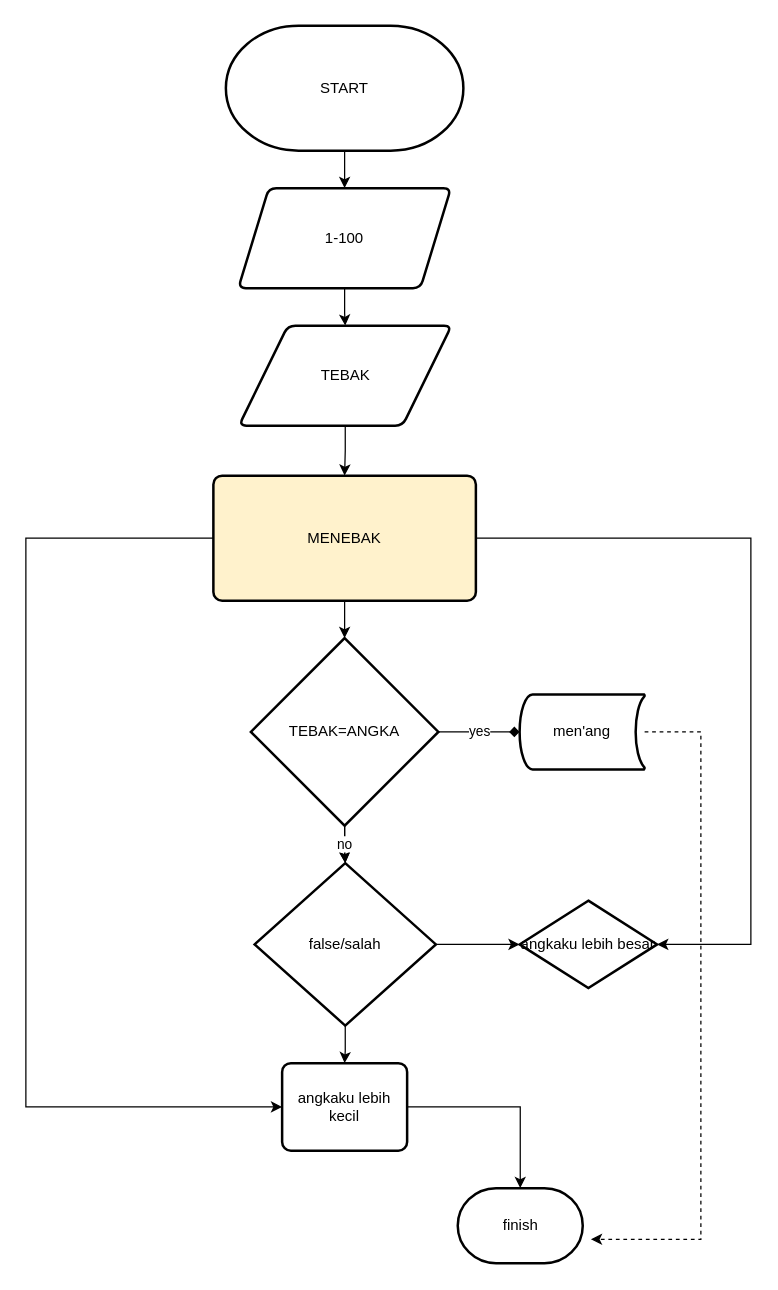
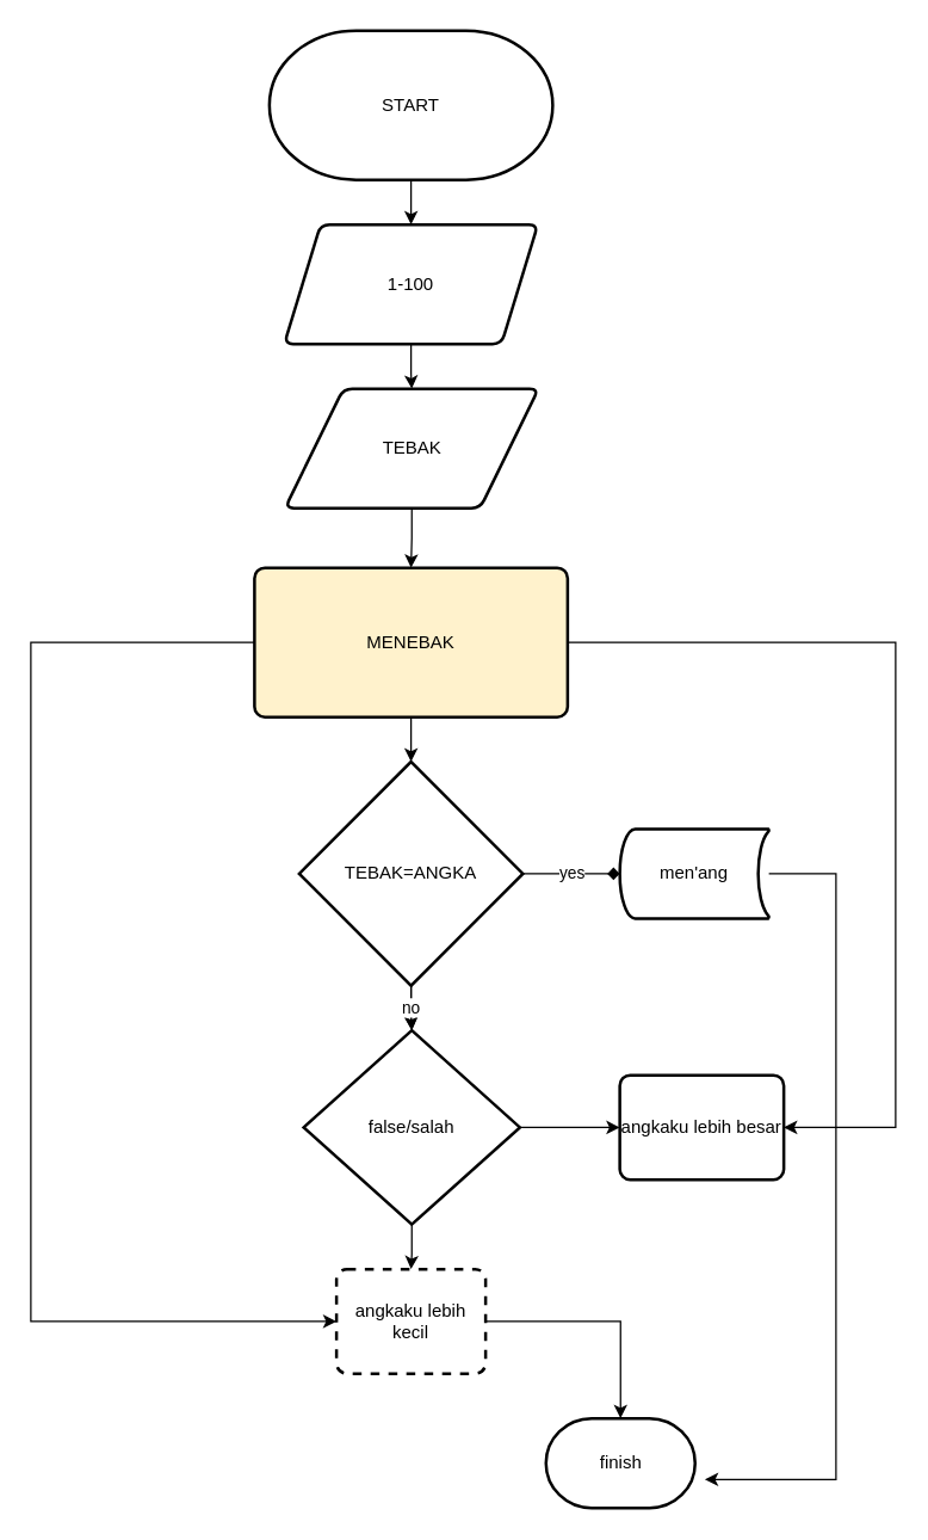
  <mxCell id="0" />
  <mxCell id="1" parent="0" />
  <mxCell id="2" value="" style="edgeStyle=orthogonalEdgeStyle;rounded=0;orthogonalLoop=1;jettySize=auto;html=1;" edge="1" parent="1" source="3" target="5"><mxGeometry relative="1" as="geometry" /></mxCell>
  <mxCell id="3" value="START" style="strokeWidth=2;html=1;shape=mxgraph.flowchart.terminator;whiteSpace=wrap;" vertex="1" parent="1"><mxGeometry x="180" width="190" height="100" as="geometry" y="20" /></mxCell>
  <mxCell id="4" value="" style="edgeStyle=orthogonalEdgeStyle;rounded=0;orthogonalLoop=1;jettySize=auto;html=1;" edge="1" parent="1" source="5" target="7"><mxGeometry relative="1" as="geometry" /></mxCell>
  <mxCell id="5" value="1-100" style="shape=parallelogram;html=1;strokeWidth=2;perimeter=parallelogramPerimeter;whiteSpace=wrap;rounded=1;arcSize=12;size=0.143;" vertex="1" parent="1"><mxGeometry x="190" y="150" width="170" height="80" as="geometry" /></mxCell>
  <mxCell id="6" value="" style="edgeStyle=orthogonalEdgeStyle;rounded=0;orthogonalLoop=1;jettySize=auto;html=1;" edge="1" parent="1" source="7" target="11"><mxGeometry relative="1" as="geometry" /></mxCell>
  <mxCell id="7" value="TEBAK" style="shape=parallelogram;html=1;strokeWidth=2;perimeter=parallelogramPerimeter;whiteSpace=wrap;rounded=1;arcSize=12;size=0.23;" vertex="1" parent="1"><mxGeometry x="190.5" y="260" width="170" height="80" as="geometry" /></mxCell>
  <mxCell id="8" value="" style="edgeStyle=orthogonalEdgeStyle;rounded=0;orthogonalLoop=1;jettySize=auto;html=1;" edge="1" parent="1" source="11" target="15"><mxGeometry relative="1" as="geometry" /></mxCell>
  <mxCell id="9" style="edgeStyle=orthogonalEdgeStyle;rounded=0;orthogonalLoop=1;jettySize=auto;html=1;exitX=1;exitY=0.5;exitDx=0;exitDy=0;entryX=1;entryY=0.5;entryDx=0;entryDy=0;" edge="1" parent="1" source="11" target="20"><mxGeometry relative="1" as="geometry"><mxPoint x="530" y="764" as="targetPoint" /><Array as="points"><mxPoint x="600" y="430" /><mxPoint x="600" y="755" /></Array></mxGeometry></mxCell>
  <mxCell id="10" style="edgeStyle=orthogonalEdgeStyle;rounded=0;orthogonalLoop=1;jettySize=auto;html=1;entryX=0;entryY=0.5;entryDx=0;entryDy=0;" edge="1" parent="1" source="11" target="22"><mxGeometry relative="1" as="geometry"><Array as="points"><mxPoint x="20" y="430" /><mxPoint x="20" y="885" /></Array></mxGeometry></mxCell>
  <mxCell id="11" value="MENEBAK" style="rounded=1;whiteSpace=wrap;html=1;absoluteArcSize=1;arcSize=14;strokeWidth=2;fillColor=#fff2cc;" vertex="1" parent="1"><mxGeometry x="170" y="380" width="210" height="100" as="geometry" /></mxCell>
  <mxCell id="12" value="yes" style="edgeStyle=orthogonalEdgeStyle;rounded=0;orthogonalLoop=1;jettySize=auto;html=1;endArrow=diamond;" edge="1" parent="1" source="15" target="16"><mxGeometry relative="1" as="geometry" /></mxCell>
  <mxCell id="13" value="" style="edgeStyle=orthogonalEdgeStyle;rounded=0;orthogonalLoop=1;jettySize=auto;html=1;" edge="1" parent="1" source="15" target="19"><mxGeometry relative="1" as="geometry" /></mxCell>
  <mxCell id="14" value="no" style="edgeStyle=orthogonalEdgeStyle;rounded=0;orthogonalLoop=1;jettySize=auto;html=1;" edge="1" parent="1" source="15" target="19"><mxGeometry relative="1" as="geometry" /></mxCell>
  <mxCell id="15" value="TEBAK=ANGKA" style="strokeWidth=2;html=1;shape=mxgraph.flowchart.decision;whiteSpace=wrap;" vertex="1" parent="1"><mxGeometry x="200" y="510" width="150" height="150" as="geometry" /></mxCell>
  <mxCell id="16" value="men'ang" style="strokeWidth=2;html=1;shape=mxgraph.flowchart.stored_data;whiteSpace=wrap;" vertex="1" parent="1"><mxGeometry x="415" y="555" width="100" height="60" as="geometry" /></mxCell>
  <mxCell id="17" value="" style="edgeStyle=orthogonalEdgeStyle;rounded=0;orthogonalLoop=1;jettySize=auto;html=1;" edge="1" parent="1" source="19" target="20"><mxGeometry relative="1" as="geometry" /></mxCell>
  <mxCell id="18" value="" style="edgeStyle=orthogonalEdgeStyle;rounded=0;orthogonalLoop=1;jettySize=auto;html=1;" edge="1" parent="1" source="19" target="22"><mxGeometry relative="1" as="geometry" /></mxCell>
  <mxCell id="19" value="false/salah" style="strokeWidth=2;html=1;shape=mxgraph.flowchart.decision;whiteSpace=wrap;" vertex="1" parent="1"><mxGeometry x="203" y="690" width="145" height="130" as="geometry" /></mxCell>
- <mxCell id="20" value="angkaku lebih besar " style="rhombus;whiteSpace=wrap;html=1;absoluteArcSize=1;arcSize=14;strokeWidth=2;" vertex="1" parent="1"><mxGeometry x="415" y="720" width="110" height="70" as="geometry" /></mxCell>
+ <mxCell id="20" value="angkaku lebih besar " style="rounded=1;whiteSpace=wrap;html=1;absoluteArcSize=1;arcSize=14;strokeWidth=2;" vertex="1" parent="1"><mxGeometry x="415" y="720" width="110" height="70" as="geometry" /></mxCell>
  <mxCell id="21" value="" style="edgeStyle=orthogonalEdgeStyle;rounded=0;orthogonalLoop=1;jettySize=auto;html=1;" edge="1" parent="1" source="22" target="23"><mxGeometry relative="1" as="geometry" /></mxCell>
- <mxCell id="22" value="angkaku lebih kecil" style="rounded=1;whiteSpace=wrap;html=1;absoluteArcSize=1;arcSize=14;strokeWidth=2;" vertex="1" parent="1"><mxGeometry x="225" y="850" width="100" height="70" as="geometry" /></mxCell>
+ <mxCell id="22" value="angkaku lebih kecil" style="rounded=1;whiteSpace=wrap;html=1;absoluteArcSize=1;arcSize=14;strokeWidth=2;dashed=1;" vertex="1" parent="1"><mxGeometry x="225" y="850" width="100" height="70" as="geometry" /></mxCell>
  <mxCell id="23" value="finish" style="strokeWidth=2;html=1;shape=mxgraph.flowchart.terminator;whiteSpace=wrap;" vertex="1" parent="1"><mxGeometry x="365.5" y="950" width="100" height="60" as="geometry" /></mxCell>
- <mxCell id="24" style="edgeStyle=orthogonalEdgeStyle;rounded=0;orthogonalLoop=1;jettySize=auto;html=1;entryX=1.065;entryY=0.683;entryDx=0;entryDy=0;entryPerimeter=0;dashed=1;" edge="1" parent="1" source="16" target="23"><mxGeometry relative="1" as="geometry"><Array as="points"><mxPoint x="560" y="585" /><mxPoint x="560" y="991" /></Array></mxGeometry></mxCell>
+ <mxCell id="24" style="edgeStyle=orthogonalEdgeStyle;rounded=0;orthogonalLoop=1;jettySize=auto;html=1;entryX=1.065;entryY=0.683;entryDx=0;entryDy=0;entryPerimeter=0;" edge="1" parent="1" source="16" target="23"><mxGeometry relative="1" as="geometry"><Array as="points"><mxPoint x="560" y="585" /><mxPoint x="560" y="991" /></Array></mxGeometry></mxCell>
